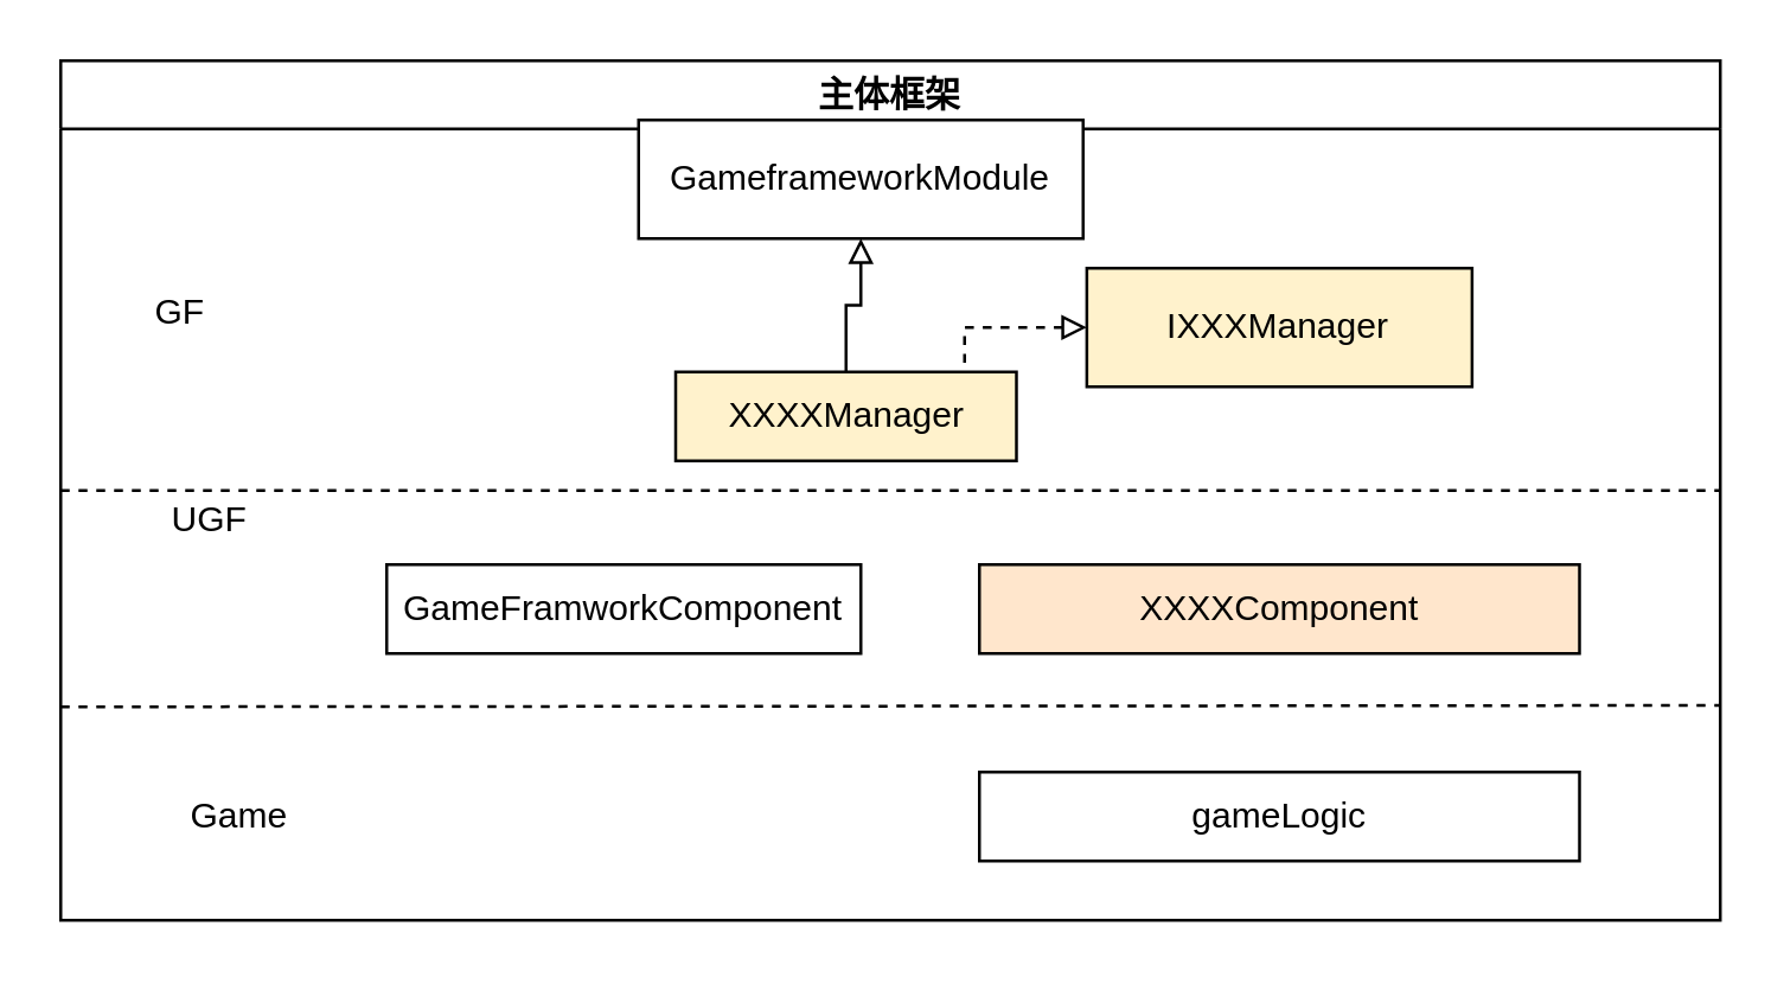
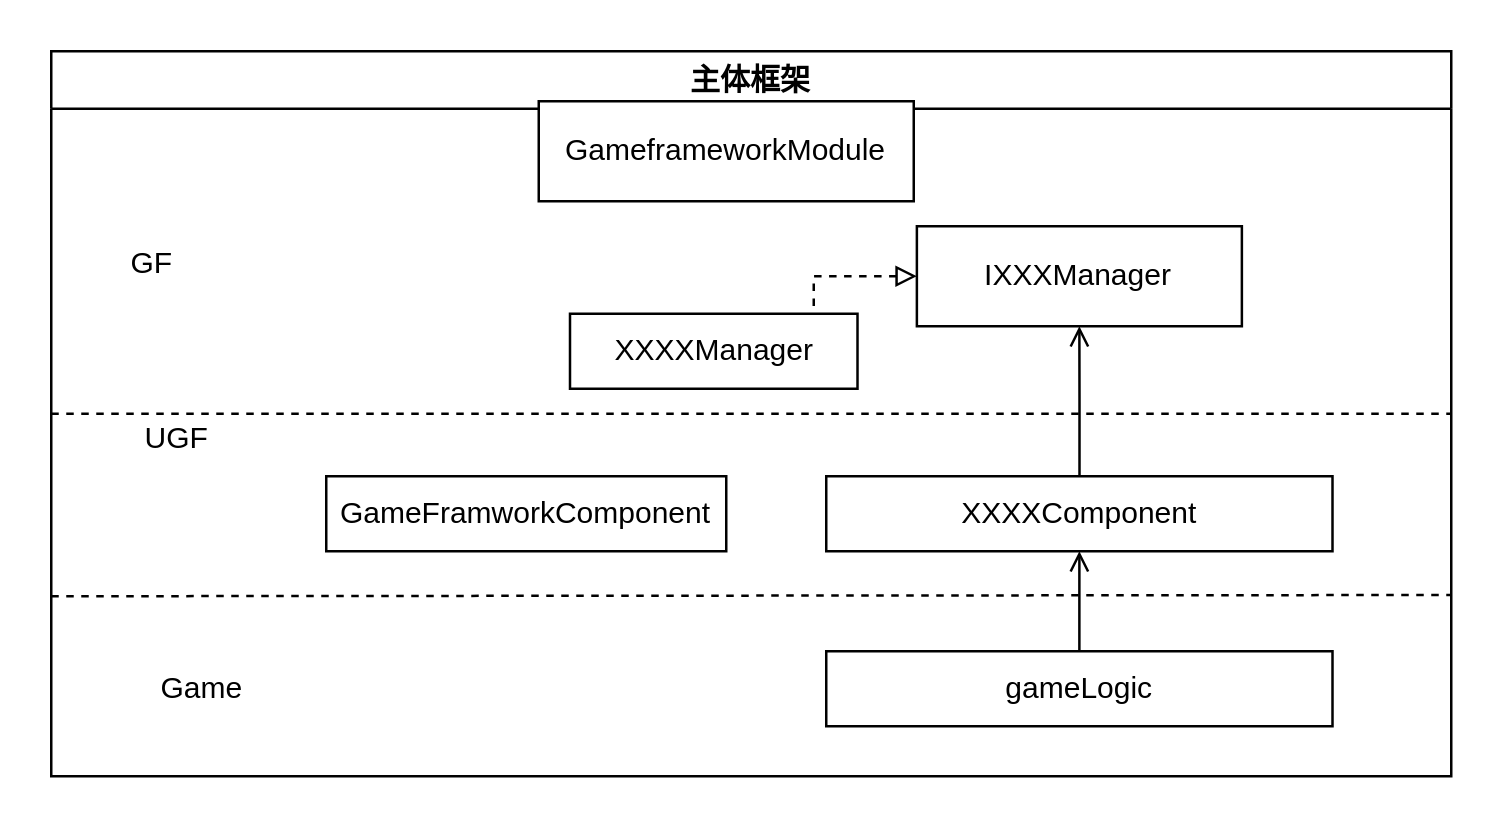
  <mxCell id="0" />
  <mxCell id="1" parent="0" />
  <mxCell id="2" value="主体框架" style="swimlane;whiteSpace=wrap;html=1;" vertex="1" parent="1"><mxGeometry x="20" y="20" width="560" height="290" as="geometry"><mxRectangle x="-140" y="590" width="90" height="30" as="alternateBounds" /></mxGeometry></mxCell>
  <mxCell id="3" value="GameframeworkModule" style="rounded=0;whiteSpace=wrap;html=1;" vertex="1" parent="2"><mxGeometry x="195" y="20" width="150" height="40" as="geometry" /></mxCell>
- <mxCell id="4" value="XXXXManager" style="whiteSpace=wrap;html=1;rounded=0;fillColor=#fff2cc;" vertex="1" parent="2"><mxGeometry x="207.5" y="105" width="115" height="30" as="geometry" /></mxCell>
- <mxCell id="5" value="" style="edgeStyle=orthogonalEdgeStyle;rounded=0;orthogonalLoop=1;jettySize=auto;html=1;endArrow=block;endFill=0;" edge="1" parent="2" source="4" target="3"><mxGeometry relative="1" as="geometry" /></mxCell>
+ <mxCell id="4" value="XXXXManager" style="whiteSpace=wrap;html=1;rounded=0;" vertex="1" parent="2"><mxGeometry x="207.5" y="105" width="115" height="30" as="geometry" /></mxCell>
  <mxCell id="6" value="gameLogic" style="whiteSpace=wrap;html=1;rounded=0;" vertex="1" parent="2"><mxGeometry x="310" y="240" width="202.5" height="30" as="geometry" /></mxCell>
  <mxCell id="7" value="" style="html=1;rounded=0;startArrow=none;startFill=0;endArrow=none;endFill=0;dashed=1;entryX=1;entryY=0.5;entryDx=0;entryDy=0;" edge="1" parent="2" target="2"><mxGeometry width="100" relative="1" as="geometry"><mxPoint y="145" as="sourcePoint" /><mxPoint x="510" y="150" as="targetPoint" /></mxGeometry></mxCell>
  <mxCell id="8" value="" style="html=1;rounded=0;startArrow=none;startFill=0;endArrow=none;endFill=0;dashed=1;entryX=1;entryY=0.75;entryDx=0;entryDy=0;" edge="1" parent="2" target="2"><mxGeometry width="100" relative="1" as="geometry"><mxPoint y="218" as="sourcePoint" /><mxPoint x="510" y="220" as="targetPoint" /></mxGeometry></mxCell>
  <mxCell id="9" value="GF" style="text;html=1;align=center;verticalAlign=middle;resizable=0;points=[];autosize=1;strokeColor=none;fillColor=none;" vertex="1" parent="2"><mxGeometry x="20" y="70" width="40" height="30" as="geometry" /></mxCell>
  <mxCell id="10" value="UGF" style="text;html=1;align=center;verticalAlign=middle;resizable=0;points=[];autosize=1;strokeColor=none;fillColor=none;" vertex="1" parent="2"><mxGeometry x="25" y="140" width="50" height="30" as="geometry" /></mxCell>
- <mxCell id="11" value="XXXXComponent" style="whiteSpace=wrap;html=1;rounded=0;fillColor=#ffe6cc;" vertex="1" parent="2"><mxGeometry x="310" y="170" width="202.5" height="30" as="geometry" /></mxCell>
+ <mxCell id="11" value="XXXXComponent" style="whiteSpace=wrap;html=1;rounded=0;" vertex="1" parent="2"><mxGeometry x="310" y="170" width="202.5" height="30" as="geometry" /></mxCell>
+ <mxCell id="12" value="" style="edgeStyle=orthogonalEdgeStyle;rounded=0;orthogonalLoop=1;jettySize=auto;html=1;endArrow=open;endFill=0;entryX=0.5;entryY=1;entryDx=0;entryDy=0;" edge="1" parent="2" source="11" target="17"><mxGeometry relative="1" as="geometry" /></mxCell>
+ <mxCell id="13" value="" style="edgeStyle=orthogonalEdgeStyle;rounded=0;orthogonalLoop=1;jettySize=auto;html=1;startArrow=open;startFill=0;endArrow=none;endFill=0;" edge="1" parent="2" source="11" target="6"><mxGeometry relative="1" as="geometry" /></mxCell>
  <mxCell id="14" value="GameFramworkComponent" style="whiteSpace=wrap;html=1;rounded=0;" vertex="1" parent="2"><mxGeometry x="110" y="170" width="160" height="30" as="geometry" /></mxCell>
  <mxCell id="15" value="Game" style="text;html=1;align=center;verticalAlign=middle;resizable=0;points=[];autosize=1;strokeColor=none;fillColor=none;" vertex="1" parent="2"><mxGeometry x="30" y="240" width="60" height="30" as="geometry" /></mxCell>
  <mxCell id="16" style="edgeStyle=orthogonalEdgeStyle;rounded=0;orthogonalLoop=1;jettySize=auto;html=1;dashed=1;startArrow=block;startFill=0;endArrow=none;endFill=0;" edge="1" parent="2" source="17" target="4"><mxGeometry relative="1" as="geometry"><Array as="points"><mxPoint x="465" y="90" /><mxPoint x="305" y="90" /></Array></mxGeometry></mxCell>
- <mxCell id="17" value="IXXXManager" style="rounded=0;whiteSpace=wrap;html=1;fillColor=#fff2cc;" vertex="1" parent="2"><mxGeometry x="346.25" y="70" width="130" height="40" as="geometry" /></mxCell>
+ <mxCell id="17" value="IXXXManager" style="rounded=0;whiteSpace=wrap;html=1;" vertex="1" parent="2"><mxGeometry x="346.25" y="70" width="130" height="40" as="geometry" /></mxCell>
